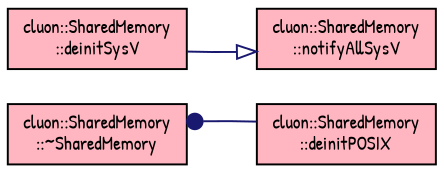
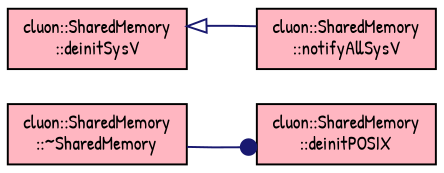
  digraph {
    fontname="Patrick Hand"
    rankdir=LR
    node [color=black fillcolor=lightpink fontname="Patrick Hand" fontsize=10 shape=record style=filled]
    edge [color=midnightblue fontname="Patrick Hand" fontsize=10 labelfontname=Helvetica labelfontsize=10 style=solid]
    n1 [fontcolor=black height=0.2 label="cluon::SharedMemory\l::~SharedMemory" width=0.4]
    n2 [height=0.2 label="cluon::SharedMemory\l::deinitPOSIX" width=0.4]
    n3 [height=0.2 label="cluon::SharedMemory\l::deinitSysV" width=0.4]
    n4 [height=0.2 label="cluon::SharedMemory\l::notifyAllSysV" width=0.4]
-   n2 -> n1 [arrowhead=dot]
-   n3 -> n4 [arrowhead=onormal]
+   n1 -> n2 [arrowhead=dot]
+   n4 -> n3 [arrowhead=onormal]
  }
